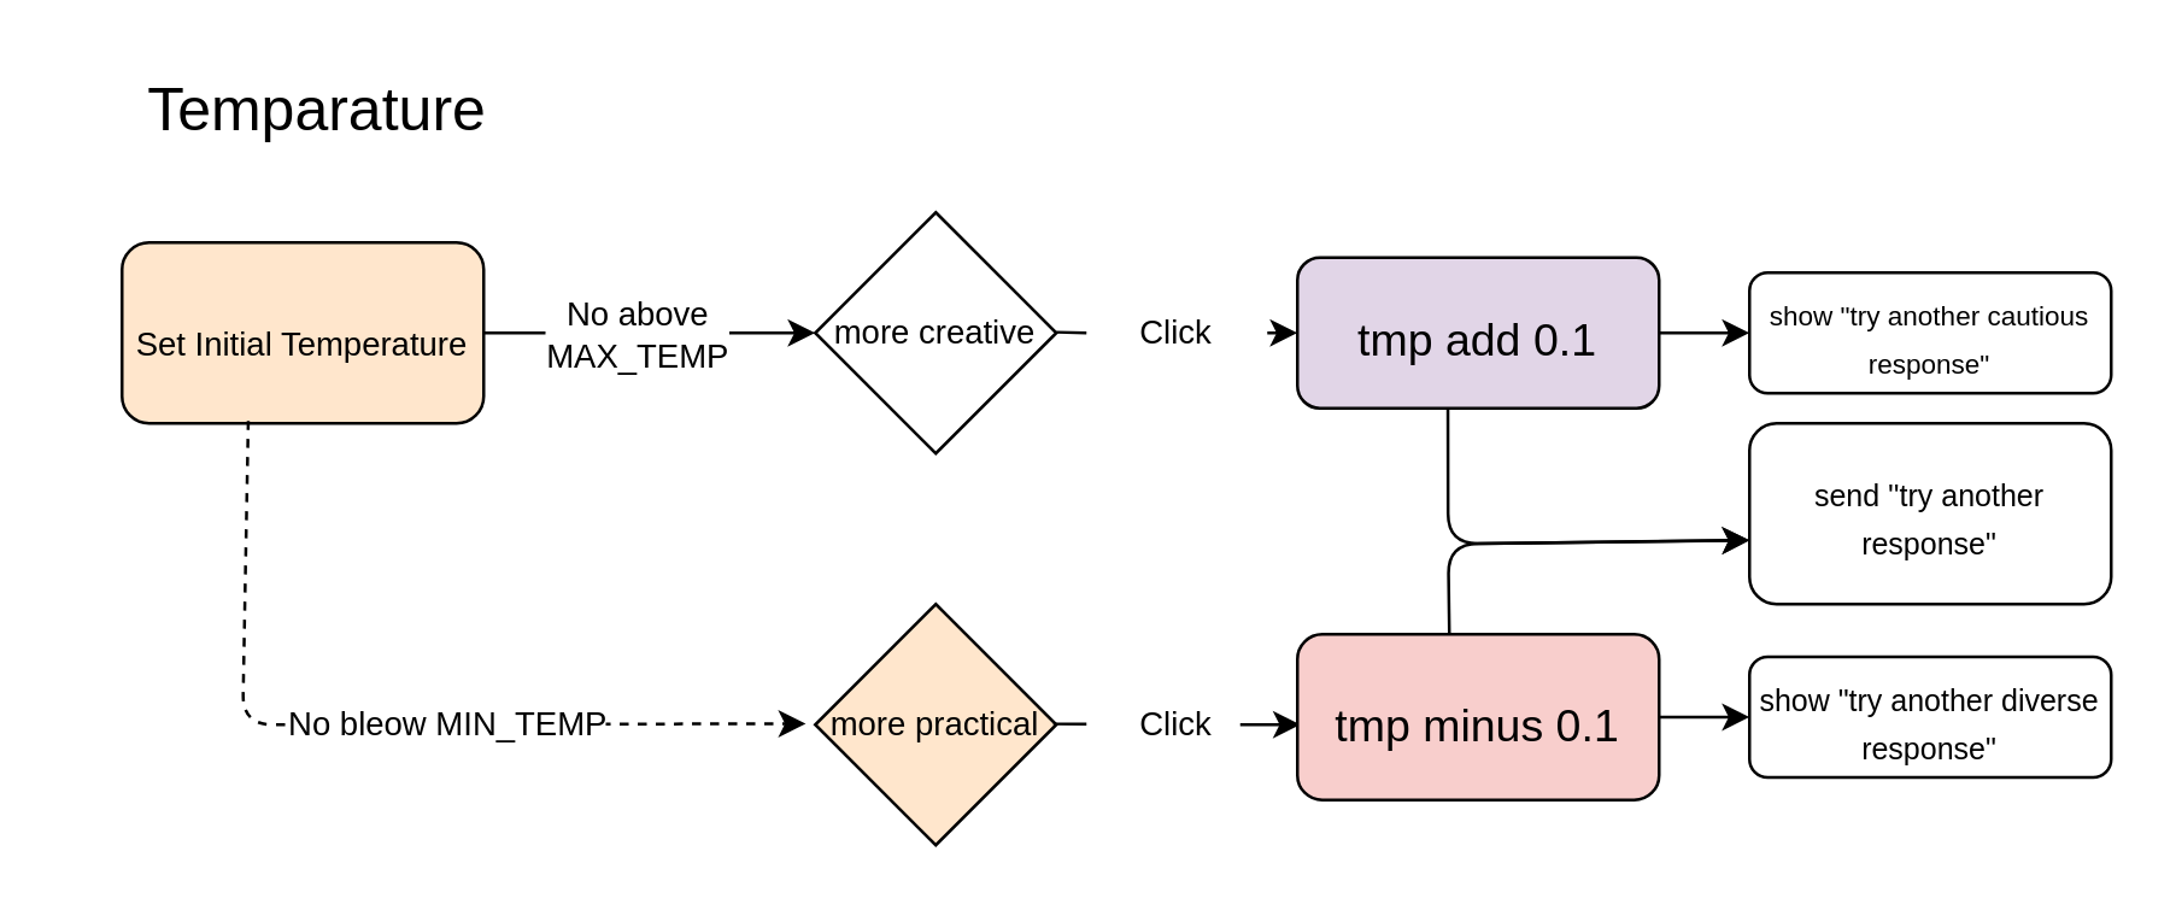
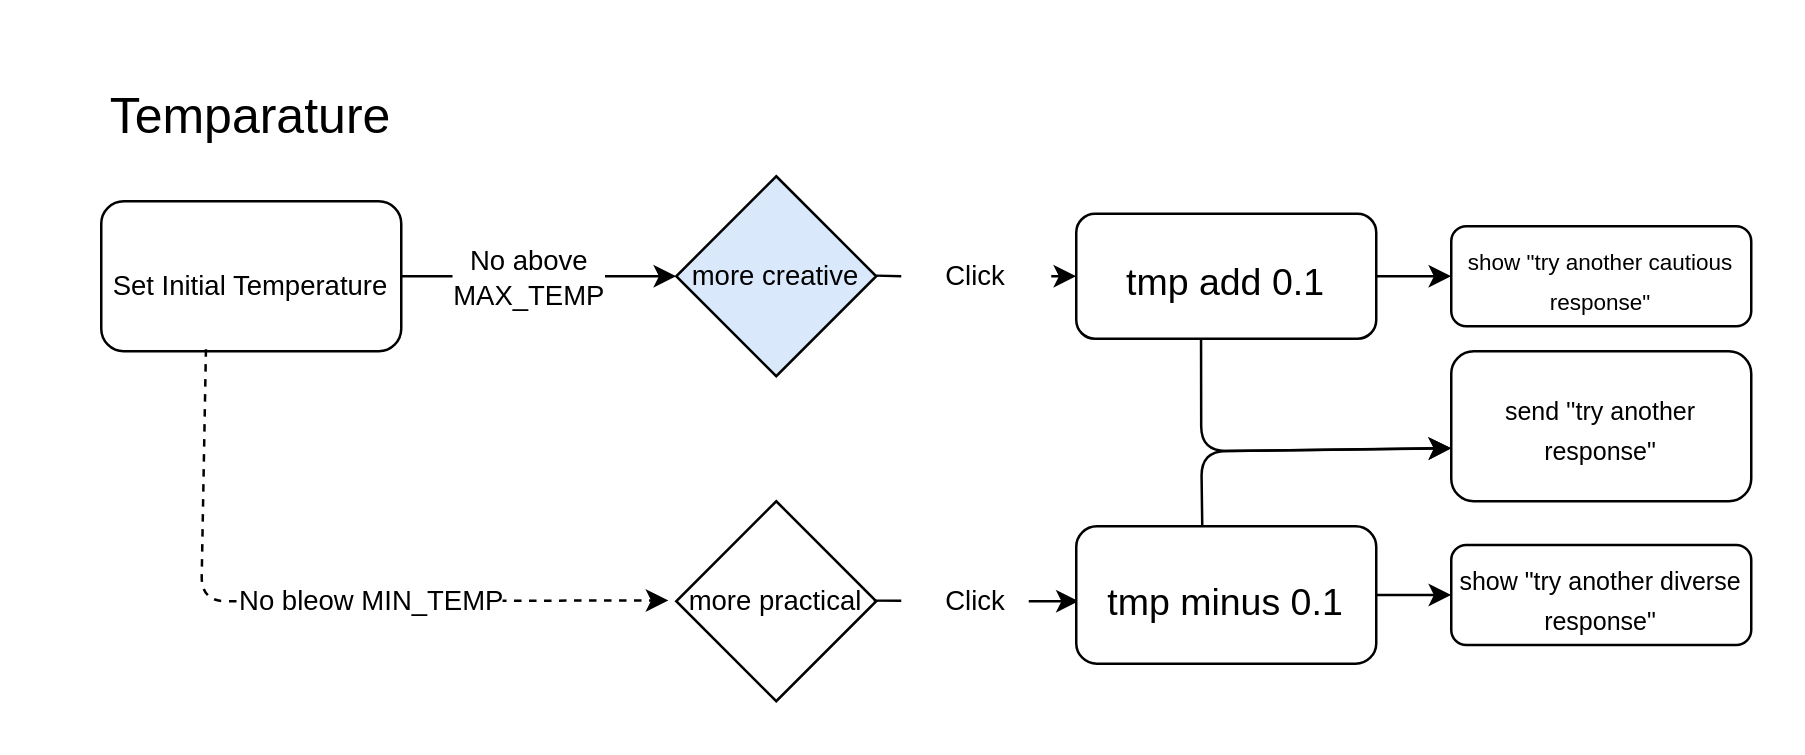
  <mxCell id="0" />
  <mxCell id="1" parent="0" />
  <mxCell id="2" style="edgeStyle=none;html=1;entryX=0;entryY=0.5;entryDx=0;entryDy=0;fontSize=20;" parent="1" target="12" edge="1"><mxGeometry relative="1" as="geometry"><mxPoint x="160" y="110" as="sourcePoint" /><mxPoint x="250" y="110" as="targetPoint" /></mxGeometry></mxCell>
  <mxCell id="3" value="No above &lt;br&gt;MAX_TEMP" style="edgeLabel;html=1;align=center;verticalAlign=middle;resizable=0;points=[];fontSize=11;" vertex="1" connectable="0" parent="2"><mxGeometry x="-0.424" relative="1" as="geometry"><mxPoint x="18" as="offset" /></mxGeometry></mxCell>
- <mxCell id="4" value="&lt;font style=&quot;font-size: 20px;&quot;&gt;Temparature&lt;/font&gt;" style="text;html=1;strokeColor=none;fillColor=none;align=center;verticalAlign=middle;whiteSpace=wrap;rounded=0;" parent="1" vertex="1"><mxGeometry x="20" y="20" width="170" height="30" as="geometry" /></mxCell>
+ <mxCell id="4" value="&lt;font style=&quot;font-size: 20px;&quot;&gt;Temparature&lt;/font&gt;" style="text;html=1;strokeColor=none;fillColor=none;align=center;verticalAlign=middle;whiteSpace=wrap;rounded=0;" parent="1" vertex="1"><mxGeometry x="15" y="30" width="170" height="30" as="geometry" /></mxCell>
  <mxCell id="5" value="&lt;p style=&quot;line-height: 60%;&quot;&gt;&lt;font style=&quot;font-size: 10px;&quot;&gt;send ''try another response&quot;&lt;/font&gt;&lt;/p&gt;" style="rounded=1;whiteSpace=wrap;html=1;fontSize=20;align=center;" parent="1" vertex="1"><mxGeometry x="580" y="140" width="120" height="60" as="geometry" /></mxCell>
- <mxCell id="6" value="&lt;font style=&quot;font-size: 11px;&quot;&gt;Set Initial Temperature&lt;/font&gt;" style="rounded=1;whiteSpace=wrap;html=1;fontSize=20;fillColor=#ffe6cc;" parent="1" vertex="1"><mxGeometry x="40" y="80" width="120" height="60" as="geometry" /></mxCell>
+ <mxCell id="6" value="&lt;font style=&quot;font-size: 11px;&quot;&gt;Set Initial Temperature&lt;/font&gt;" style="rounded=1;whiteSpace=wrap;html=1;fontSize=20;" parent="1" vertex="1"><mxGeometry x="40" y="80" width="120" height="60" as="geometry" /></mxCell>
  <mxCell id="7" style="edgeStyle=none;html=1;exitX=0.416;exitY=0.999;exitDx=0;exitDy=0;entryX=0;entryY=0.646;entryDx=0;entryDy=0;entryPerimeter=0;fontSize=11;exitPerimeter=0;" edge="1" parent="1" source="9" target="5"><mxGeometry relative="1" as="geometry"><Array as="points"><mxPoint x="480" y="180" /></Array></mxGeometry></mxCell>
  <mxCell id="8" style="edgeStyle=none;html=1;entryX=0;entryY=0.5;entryDx=0;entryDy=0;fontSize=10;" edge="1" parent="1" source="9" target="24"><mxGeometry relative="1" as="geometry" /></mxCell>
- <mxCell id="9" value="&lt;font style=&quot;font-size: 15px;&quot;&gt;tmp add 0.1&lt;/font&gt;" style="rounded=1;whiteSpace=wrap;html=1;fontSize=20;fillColor=#e1d5e7;" parent="1" vertex="1"><mxGeometry x="430" y="85" width="120" height="50" as="geometry" /></mxCell>
+ <mxCell id="9" value="&lt;font style=&quot;font-size: 15px;&quot;&gt;tmp add 0.1&lt;/font&gt;" style="rounded=1;whiteSpace=wrap;html=1;fontSize=20;" parent="1" vertex="1"><mxGeometry x="430" y="85" width="120" height="50" as="geometry" /></mxCell>
  <mxCell id="10" style="edgeStyle=none;html=1;fontSize=15;exitX=0.349;exitY=0.986;exitDx=0;exitDy=0;exitPerimeter=0;entryX=-0.039;entryY=0.496;entryDx=0;entryDy=0;entryPerimeter=0;dashed=1;" parent="1" source="6" target="14" edge="1"><mxGeometry relative="1" as="geometry"><mxPoint x="120" y="180" as="sourcePoint" /><mxPoint x="260" y="240" as="targetPoint" /><Array as="points"><mxPoint x="80" y="240" /></Array></mxGeometry></mxCell>
  <mxCell id="11" value="No bleow MIN_TEMP" style="edgeLabel;html=1;align=center;verticalAlign=middle;resizable=0;points=[];fontSize=11;" vertex="1" connectable="0" parent="10"><mxGeometry x="0.169" relative="1" as="geometry"><mxPoint as="offset" /></mxGeometry></mxCell>
- <mxCell id="12" value="&lt;font style=&quot;font-size: 11px;&quot;&gt;more creative&lt;/font&gt;" style="rhombus;whiteSpace=wrap;html=1;" vertex="1" parent="1"><mxGeometry x="270" y="70" width="80" height="80" as="geometry" /></mxCell>
+ <mxCell id="12" value="&lt;font style=&quot;font-size: 11px;&quot;&gt;more creative&lt;/font&gt;" style="rhombus;whiteSpace=wrap;html=1;fillColor=#dae8fc;" vertex="1" parent="1"><mxGeometry x="270" y="70" width="80" height="80" as="geometry" /></mxCell>
  <mxCell id="13" style="edgeStyle=none;html=1;fontSize=20;startArrow=none;" edge="1" parent="1" source="20"><mxGeometry relative="1" as="geometry"><mxPoint x="350" y="109.75" as="sourcePoint" /><mxPoint x="430" y="110" as="targetPoint" /></mxGeometry></mxCell>
- <mxCell id="14" value="&lt;font style=&quot;font-size: 11px;&quot;&gt;more practical&lt;/font&gt;" style="rhombus;whiteSpace=wrap;html=1;fillColor=#ffe6cc;" vertex="1" parent="1"><mxGeometry x="270" y="200" width="80" height="80" as="geometry" /></mxCell>
+ <mxCell id="14" value="&lt;font style=&quot;font-size: 11px;&quot;&gt;more practical&lt;/font&gt;" style="rhombus;whiteSpace=wrap;html=1;" vertex="1" parent="1"><mxGeometry x="270" y="200" width="80" height="80" as="geometry" /></mxCell>
  <mxCell id="15" style="edgeStyle=none;html=1;fontSize=20;startArrow=none;" edge="1" parent="1"><mxGeometry relative="1" as="geometry"><mxPoint x="411" y="240" as="sourcePoint" /><mxPoint x="431" y="240" as="targetPoint" /></mxGeometry></mxCell>
  <mxCell id="16" style="edgeStyle=none;html=1;fontSize=11;exitX=0.42;exitY=-0.005;exitDx=0;exitDy=0;exitPerimeter=0;entryX=0;entryY=0.647;entryDx=0;entryDy=0;entryPerimeter=0;" edge="1" parent="1" source="18" target="5"><mxGeometry relative="1" as="geometry"><mxPoint x="590" y="190" as="targetPoint" /><Array as="points"><mxPoint x="480" y="180" /></Array></mxGeometry></mxCell>
  <mxCell id="17" style="edgeStyle=none;html=1;entryX=0;entryY=0.5;entryDx=0;entryDy=0;fontSize=10;" edge="1" parent="1" source="18" target="23"><mxGeometry relative="1" as="geometry" /></mxCell>
- <mxCell id="18" value="&lt;font style=&quot;font-size: 15px;&quot;&gt;tmp minus 0.1&lt;/font&gt;" style="rounded=1;whiteSpace=wrap;html=1;fontSize=20;fillColor=#f8cecc;" vertex="1" parent="1"><mxGeometry x="430" y="210" width="120" height="55" as="geometry" /></mxCell>
+ <mxCell id="18" value="&lt;font style=&quot;font-size: 15px;&quot;&gt;tmp minus 0.1&lt;/font&gt;" style="rounded=1;whiteSpace=wrap;html=1;fontSize=20;" vertex="1" parent="1"><mxGeometry x="430" y="210" width="120" height="55" as="geometry" /></mxCell>
  <mxCell id="19" value="" style="edgeStyle=none;html=1;entryX=0;entryY=0.5;entryDx=0;entryDy=0;fontSize=20;endArrow=none;" edge="1" parent="1" target="20"><mxGeometry relative="1" as="geometry"><mxPoint x="350" y="109.75" as="sourcePoint" /><mxPoint x="440" y="109.75" as="targetPoint" /></mxGeometry></mxCell>
  <mxCell id="20" value="Click" style="text;html=1;strokeColor=none;fillColor=none;align=center;verticalAlign=middle;whiteSpace=wrap;rounded=0;fontSize=11;" vertex="1" parent="1"><mxGeometry x="360" y="95" width="60" height="30" as="geometry" /></mxCell>
  <mxCell id="21" value="" style="edgeStyle=none;html=1;fontSize=20;endArrow=none;" edge="1" parent="1" target="22"><mxGeometry relative="1" as="geometry"><mxPoint x="349" y="239.75" as="sourcePoint" /><mxPoint x="440" y="240" as="targetPoint" /></mxGeometry></mxCell>
  <mxCell id="22" value="Click" style="text;html=1;strokeColor=none;fillColor=none;align=center;verticalAlign=middle;whiteSpace=wrap;rounded=0;fontSize=11;" vertex="1" parent="1"><mxGeometry x="360" y="225" width="60" height="30" as="geometry" /></mxCell>
  <mxCell id="23" value="&lt;p style=&quot;line-height: 60%;&quot;&gt;&lt;font style=&quot;font-size: 10px;&quot;&gt;show &quot;try another diverse response&quot;&lt;/font&gt;&lt;/p&gt;" style="rounded=1;whiteSpace=wrap;html=1;fontSize=20;align=center;" vertex="1" parent="1"><mxGeometry x="580" y="217.5" width="120" height="40" as="geometry" /></mxCell>
  <mxCell id="24" value="&lt;p style=&quot;line-height: 60%;&quot;&gt;&lt;font style=&quot;font-size: 9px;&quot;&gt;show &quot;try another&amp;nbsp;cautious response&quot;&lt;/font&gt;&lt;/p&gt;" style="rounded=1;whiteSpace=wrap;html=1;fontSize=20;align=center;" vertex="1" parent="1"><mxGeometry x="580" y="90" width="120" height="40" as="geometry" /></mxCell>
